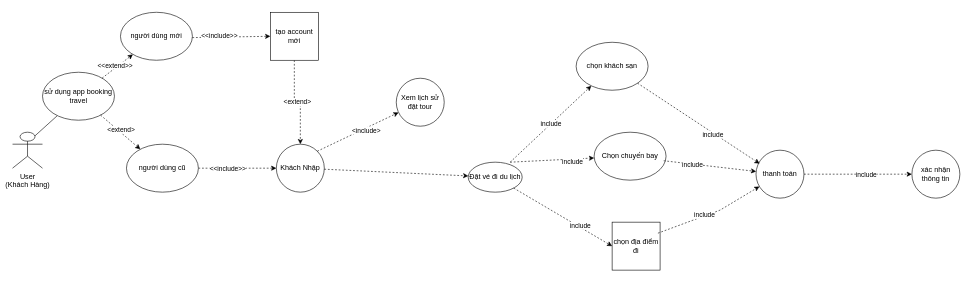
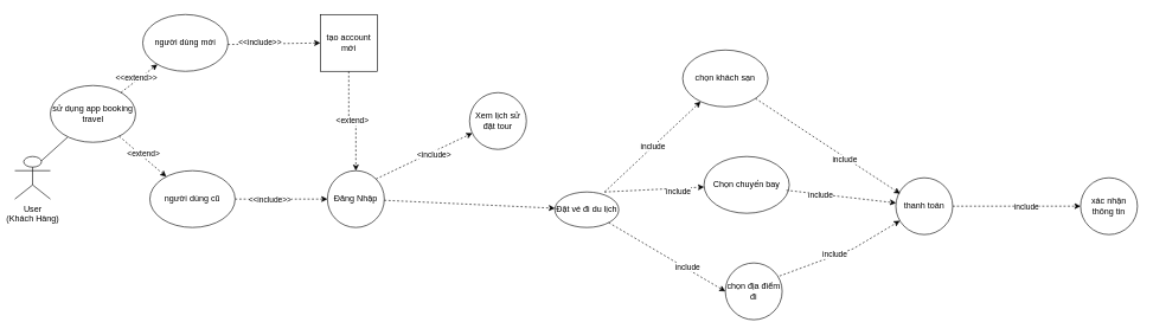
  <mxCell id="0" />
  <mxCell id="1" parent="0" />
  <mxCell id="2" value="User&lt;br&gt;(Khách Hàng)" style="shape=umlActor;verticalLabelPosition=bottom;verticalAlign=top;html=1;outlineConnect=0;" parent="1" vertex="1"><mxGeometry x="20" y="220" width="50" height="60" as="geometry" /></mxCell>
  <mxCell id="3" value="Đặt vé đi du lịch" style="ellipse;whiteSpace=wrap;html=1;" parent="1" vertex="1"><mxGeometry x="780" y="270" width="90" height="50" as="geometry" /></mxCell>
- <mxCell id="4" value="chọn địa điểm đi" style="whiteSpace=wrap;html=1;rounded=0;" parent="1" vertex="1"><mxGeometry x="1020" y="370" width="80" height="80" as="geometry" /></mxCell>
+ <mxCell id="4" value="chọn địa điểm đi" style="ellipse;whiteSpace=wrap;html=1;" parent="1" vertex="1"><mxGeometry x="1020" y="370" width="80" height="80" as="geometry" /></mxCell>
  <mxCell id="5" value="Chọn chuyến bay" style="ellipse;whiteSpace=wrap;html=1;" parent="1" vertex="1"><mxGeometry x="990" y="220" width="120" height="80" as="geometry" /></mxCell>
  <mxCell id="6" value="chọn khách sạn" style="ellipse;whiteSpace=wrap;html=1;" parent="1" vertex="1"><mxGeometry x="960" y="70" width="120" height="80" as="geometry" /></mxCell>
  <mxCell id="7" value="" style="endArrow=none;html=1;rounded=0;exitX=0.75;exitY=0.1;exitDx=0;exitDy=0;exitPerimeter=0;" parent="1" source="2" target="8" edge="1"><mxGeometry width="50" height="50" relative="1" as="geometry"><mxPoint x="200" y="220" as="sourcePoint" /><mxPoint x="250" y="110" as="targetPoint" /></mxGeometry></mxCell>
  <mxCell id="8" value="sử dụng app booking travel" style="ellipse;whiteSpace=wrap;html=1;" parent="1" vertex="1"><mxGeometry x="70" y="120" width="120" height="80" as="geometry" /></mxCell>
  <mxCell id="9" value="" style="endArrow=classic;html=1;rounded=0;dashed=1;" parent="1" source="8" target="11" edge="1"><mxGeometry width="50" height="50" relative="1" as="geometry"><mxPoint x="460" y="110" as="sourcePoint" /><mxPoint x="280" y="50" as="targetPoint" /></mxGeometry></mxCell>
  <mxCell id="10" value="&amp;lt;&amp;lt;extend&amp;gt;&amp;gt;" style="edgeLabel;html=1;align=center;verticalAlign=middle;resizable=0;points=[];" parent="9" vertex="1" connectable="0"><mxGeometry x="-0.071" y="4" relative="1" as="geometry"><mxPoint as="offset" /></mxGeometry></mxCell>
  <mxCell id="11" value="người dùng mới" style="ellipse;whiteSpace=wrap;html=1;" parent="1" vertex="1"><mxGeometry x="200" y="20" width="120" height="80" as="geometry" /></mxCell>
  <mxCell id="12" value="" style="edgeStyle=orthogonalEdgeStyle;rounded=0;orthogonalLoop=1;jettySize=auto;html=1;dashed=1;" parent="1" source="14" target="21" edge="1"><mxGeometry relative="1" as="geometry" /></mxCell>
  <mxCell id="13" value="&amp;lt;&amp;lt;include&amp;gt;&amp;gt;" style="edgeLabel;html=1;align=center;verticalAlign=middle;resizable=0;points=[];" parent="12" vertex="1" connectable="0"><mxGeometry x="-0.256" y="-1" relative="1" as="geometry"><mxPoint as="offset" /></mxGeometry></mxCell>
  <mxCell id="14" value="người dùng cũ" style="ellipse;whiteSpace=wrap;html=1;" parent="1" vertex="1"><mxGeometry x="210" y="240" width="120" height="80" as="geometry" /></mxCell>
  <mxCell id="15" value="" style="endArrow=classic;html=1;rounded=0;dashed=1;" parent="1" source="8" target="14" edge="1"><mxGeometry width="50" height="50" relative="1" as="geometry"><mxPoint x="209.51" y="183.72" as="sourcePoint" /><mxPoint x="335.51" y="99.72" as="targetPoint" /></mxGeometry></mxCell>
  <mxCell id="16" value="&amp;lt;extend&amp;gt;" style="edgeLabel;html=1;align=center;verticalAlign=middle;resizable=0;points=[];" parent="15" vertex="1" connectable="0"><mxGeometry x="-0.071" y="4" relative="1" as="geometry"><mxPoint as="offset" /></mxGeometry></mxCell>
  <mxCell id="17" value="" style="endArrow=classic;html=1;rounded=0;dashed=1;" parent="1" source="11" target="20" edge="1"><mxGeometry width="50" height="50" relative="1" as="geometry"><mxPoint x="460" y="110" as="sourcePoint" /><mxPoint x="510" y="60" as="targetPoint" /></mxGeometry></mxCell>
  <mxCell id="18" value="&amp;lt;&amp;lt;include&amp;gt;&amp;gt;" style="edgeLabel;html=1;align=center;verticalAlign=middle;resizable=0;points=[];" parent="17" vertex="1" connectable="0"><mxGeometry x="-0.308" y="2" relative="1" as="geometry"><mxPoint as="offset" /></mxGeometry></mxCell>
  <mxCell id="19" value="&amp;lt;extend&amp;gt;" style="edgeStyle=orthogonalEdgeStyle;rounded=0;orthogonalLoop=1;jettySize=auto;html=1;dashed=1;" parent="1" source="20" target="21" edge="1"><mxGeometry relative="1" as="geometry" /></mxCell>
  <mxCell id="20" value="tạo account mới" style="whiteSpace=wrap;html=1;aspect=fixed;rounded=0;" parent="1" vertex="1"><mxGeometry x="450" y="20" width="80" height="80" as="geometry" /></mxCell>
- <mxCell id="21" value="Khách Nhập" style="ellipse;whiteSpace=wrap;html=1;" parent="1" vertex="1"><mxGeometry x="460" y="240" width="80" height="80" as="geometry" /></mxCell>
+ <mxCell id="21" value="Đăng Nhập" style="ellipse;whiteSpace=wrap;html=1;" parent="1" vertex="1"><mxGeometry x="460" y="240" width="80" height="80" as="geometry" /></mxCell>
  <mxCell id="22" value="" style="endArrow=classic;html=1;rounded=0;exitX=1;exitY=0;exitDx=0;exitDy=0;dashed=1;" parent="1" source="21" target="24" edge="1"><mxGeometry width="50" height="50" relative="1" as="geometry"><mxPoint x="850" y="270" as="sourcePoint" /><mxPoint x="700" y="200" as="targetPoint" /></mxGeometry></mxCell>
  <mxCell id="23" value="&amp;lt;include&amp;gt;" style="edgeLabel;html=1;align=center;verticalAlign=middle;resizable=0;points=[];" parent="22" vertex="1" connectable="0"><mxGeometry x="0.168" y="-3" relative="1" as="geometry"><mxPoint as="offset" /></mxGeometry></mxCell>
  <mxCell id="24" value="Xem lịch sử đặt tour" style="ellipse;whiteSpace=wrap;html=1;aspect=fixed;" parent="1" vertex="1"><mxGeometry x="660" y="130" width="80" height="80" as="geometry" /></mxCell>
  <mxCell id="25" value="" style="endArrow=classic;html=1;rounded=0;dashed=1;" parent="1" source="21" target="3" edge="1"><mxGeometry width="50" height="50" relative="1" as="geometry"><mxPoint x="850" y="270" as="sourcePoint" /><mxPoint x="680.645" y="312.845" as="targetPoint" /></mxGeometry></mxCell>
  <mxCell id="26" value="include" style="endArrow=classic;html=1;rounded=0;dashed=1;" parent="1" target="6" edge="1"><mxGeometry width="50" height="50" relative="1" as="geometry"><mxPoint x="850" y="270" as="sourcePoint" /><mxPoint x="900" y="220" as="targetPoint" /></mxGeometry></mxCell>
  <mxCell id="27" value="" style="endArrow=classic;html=1;rounded=0;dashed=1;" parent="1" target="5" edge="1"><mxGeometry width="50" height="50" relative="1" as="geometry"><mxPoint x="850" y="270" as="sourcePoint" /><mxPoint x="900" y="220" as="targetPoint" /></mxGeometry></mxCell>
  <mxCell id="28" value="include" style="edgeLabel;html=1;align=center;verticalAlign=middle;resizable=0;points=[];" parent="27" vertex="1" connectable="0"><mxGeometry x="0.461" y="-4" relative="1" as="geometry"><mxPoint as="offset" /></mxGeometry></mxCell>
  <mxCell id="29" value="" style="endArrow=classic;html=1;rounded=0;entryX=0;entryY=0.5;entryDx=0;entryDy=0;dashed=1;" parent="1" source="3" target="4" edge="1"><mxGeometry width="50" height="50" relative="1" as="geometry"><mxPoint x="850" y="420" as="sourcePoint" /><mxPoint x="900" y="370" as="targetPoint" /></mxGeometry></mxCell>
  <mxCell id="30" value="include" style="edgeLabel;html=1;align=center;verticalAlign=middle;resizable=0;points=[];" parent="29" vertex="1" connectable="0"><mxGeometry x="0.333" y="2" relative="1" as="geometry"><mxPoint as="offset" /></mxGeometry></mxCell>
  <mxCell id="31" value="" style="endArrow=classic;html=1;rounded=0;exitX=0.955;exitY=0.23;exitDx=0;exitDy=0;exitPerimeter=0;dashed=1;" parent="1" source="4" target="33" edge="1"><mxGeometry width="50" height="50" relative="1" as="geometry"><mxPoint x="820" y="440" as="sourcePoint" /><mxPoint x="1300" y="290" as="targetPoint" /><Array as="points"><mxPoint x="1200" y="350" /></Array></mxGeometry></mxCell>
  <mxCell id="32" value="include" style="edgeLabel;html=1;align=center;verticalAlign=middle;resizable=0;points=[];" parent="31" vertex="1" connectable="0"><mxGeometry x="-0.111" y="2" relative="1" as="geometry"><mxPoint as="offset" /></mxGeometry></mxCell>
  <mxCell id="33" value="thanh toán" style="ellipse;whiteSpace=wrap;html=1;aspect=fixed;" parent="1" vertex="1"><mxGeometry x="1260" y="250" width="80" height="80" as="geometry" /></mxCell>
  <mxCell id="34" value="" style="endArrow=classic;html=1;rounded=0;exitX=0.967;exitY=0.595;exitDx=0;exitDy=0;exitPerimeter=0;dashed=1;" parent="1" source="5" target="33" edge="1"><mxGeometry width="50" height="50" relative="1" as="geometry"><mxPoint x="1170" y="420" as="sourcePoint" /><mxPoint x="1220" y="370" as="targetPoint" /></mxGeometry></mxCell>
  <mxCell id="35" value="include" style="edgeLabel;html=1;align=center;verticalAlign=middle;resizable=0;points=[];" parent="34" vertex="1" connectable="0"><mxGeometry x="-0.379" y="-1" relative="1" as="geometry"><mxPoint as="offset" /></mxGeometry></mxCell>
  <mxCell id="36" value="" style="endArrow=classic;html=1;rounded=0;exitX=1;exitY=1;exitDx=0;exitDy=0;entryX=0.075;entryY=0.28;entryDx=0;entryDy=0;entryPerimeter=0;dashed=1;" parent="1" source="6" target="33" edge="1"><mxGeometry width="50" height="50" relative="1" as="geometry"><mxPoint x="1170" y="420" as="sourcePoint" /><mxPoint x="1220" y="370" as="targetPoint" /></mxGeometry></mxCell>
  <mxCell id="37" value="include" style="edgeLabel;html=1;align=center;verticalAlign=middle;resizable=0;points=[];" parent="36" vertex="1" connectable="0"><mxGeometry x="0.241" y="-2" relative="1" as="geometry"><mxPoint as="offset" /></mxGeometry></mxCell>
  <mxCell id="38" value="xác nhận thông tin" style="ellipse;whiteSpace=wrap;html=1;aspect=fixed;" parent="1" vertex="1"><mxGeometry x="1520" y="250" width="80" height="80" as="geometry" /></mxCell>
  <mxCell id="39" value="" style="endArrow=classic;html=1;rounded=0;dashed=1;" parent="1" source="33" target="38" edge="1"><mxGeometry width="50" height="50" relative="1" as="geometry"><mxPoint x="1170" y="420" as="sourcePoint" /><mxPoint x="1220" y="370" as="targetPoint" /><Array as="points" /></mxGeometry></mxCell>
  <mxCell id="40" value="include" style="edgeLabel;html=1;align=center;verticalAlign=middle;resizable=0;points=[];" parent="39" vertex="1" connectable="0"><mxGeometry x="0.142" y="-1" relative="1" as="geometry"><mxPoint as="offset" /></mxGeometry></mxCell>
